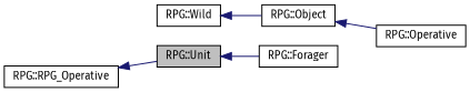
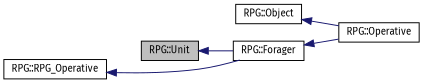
  digraph {
    fontname="Fira Sans"
    rankdir=LR
    node [color=black fillcolor=white fontname="Fira Sans" fontsize=10 shape=record style=filled]
    edge [color=midnightblue dir=back fontname="Fira Sans" fontsize=10 labelfontname=Helvetica labelfontsize=10 style=solid]
    n1 [fillcolor=grey75 fontcolor=black height=0.2 label="RPG::Unit" width=0.4]
    n2 [height=0.2 label="RPG::Forager" width=0.4]
    n3 [height=0.2 label="RPG::Operative" width=0.4]
-   n4 [height=0.2 label="RPG::Wild" width=0.4]
    n5 [height=0.2 label="RPG::Object" width=0.4]
    n6 [height=0.2 label="RPG::RPG_Operative" width=0.4]
    n1 -> n2
-   n4 -> n5
+   n2 -> n3
    n5 -> n3
-   n6 -> n1
+   n6 -> n2
  }
